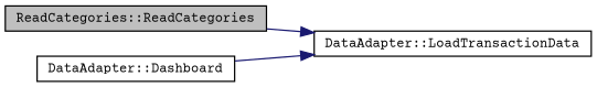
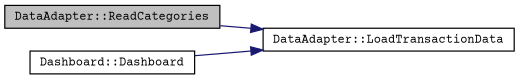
  digraph {
    fontname="Courier Prime"
    rankdir=RL
    node [color=black fillcolor=white fontname="Courier Prime" fontsize=10 shape=record style=filled]
    edge [color=midnightblue dir=back fontname="Courier Prime" fontsize=10 labelfontname=Helvetica labelfontsize=10 style=solid]
-   n1 [fillcolor=grey75 fontcolor=black height=0.2 label="ReadCategories::ReadCategories" width=0.4]
+   n1 [fillcolor=grey75 fontcolor=black height=0.2 label="DataAdapter::ReadCategories" width=0.4]
    n2 [height=0.2 label="DataAdapter::LoadTransactionData" width=0.4]
-   n3 [height=0.2 label="DataAdapter::Dashboard" width=0.4]
+   n3 [height=0.2 label="Dashboard::Dashboard" width=0.4]
    n2 -> n1
    n2 -> n3
  }
